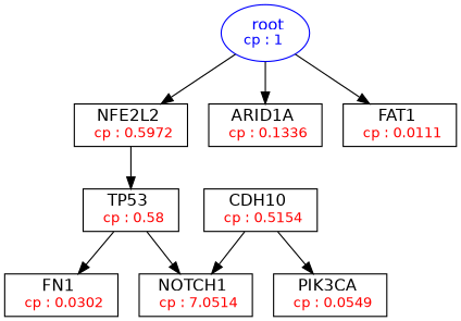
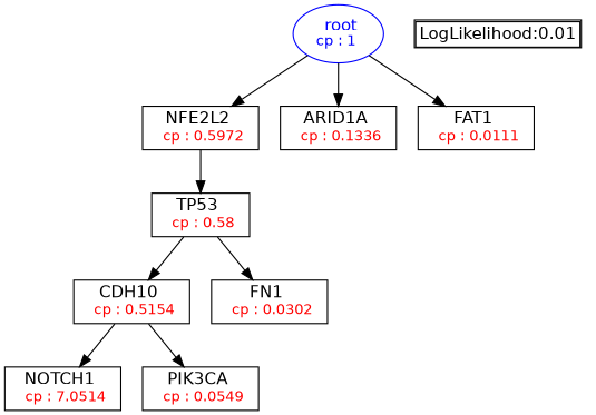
  digraph {
    fontname="DejaVu Sans"
    fontsize=10
    node [fontname="DejaVu Sans" shape=box]
    edge [fontname="DejaVu Sans"]
    n1 [color=Blue label=<<font color='Blue'> root</font><br/><font color='Blue' POINT-SIZE='12'>cp : 1 </font>> shape=oval]
    n2 [label=<NFE2L2 <br/> <font color='Red' POINT-SIZE='12'> cp : 0.5972 </font>>]
    n3 [label=<ARID1A <br/> <font color='Red' POINT-SIZE='12'> cp : 0.1336 </font>>]
    n4 [label=<FAT1 <br/> <font color='Red' POINT-SIZE='12'> cp : 0.0111 </font>>]
    n5 [label=<TP53 <br/> <font color='Red' POINT-SIZE='12'> cp : 0.58 </font>>]
    n6 [label=<CDH10 <br/> <font color='Red' POINT-SIZE='12'> cp : 0.5154 </font>>]
    n7 [label=<FN1 <br/> <font color='Red' POINT-SIZE='12'> cp : 0.0302 </font>>]
    n8 [label=<NOTCH1 <br/> <font color='Red' POINT-SIZE='12'> cp : 7.0514 </font>>]
    n9 [label=<PIK3CA <br/> <font color='Red' POINT-SIZE='12'> cp : 0.0549 </font>>]
+   n10 [label=<<TABLE BORDER="1" CELLBORDER="1" CELLSPACING="0" >     <TR><TD ALIGN="LEFT">LogLikelihood:0.01</TD></TR>     </TABLE>> shape=plaintext]
    n1 -> n2
    n1 -> n3
    n1 -> n4
    n2 -> n5
-   n5 -> n8
+   n5 -> n6
    n5 -> n7
    n6 -> n8
    n6 -> n9
  }
